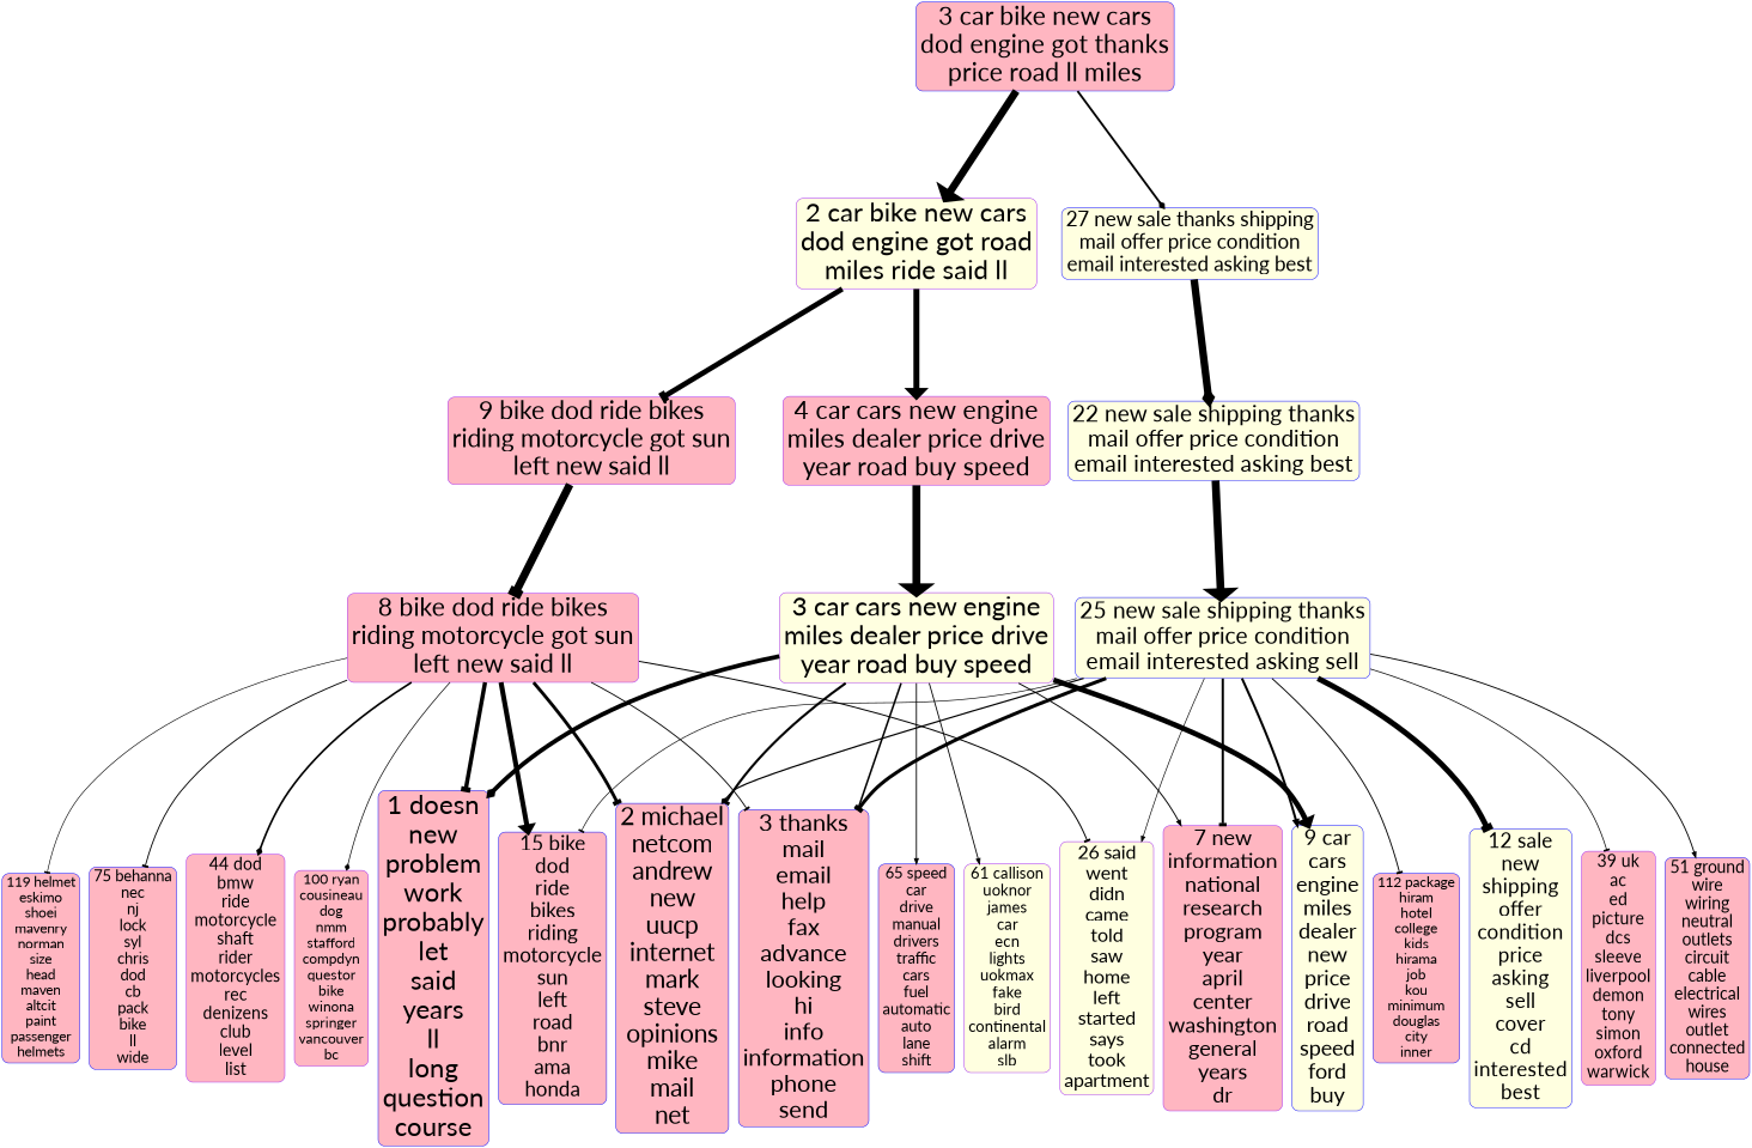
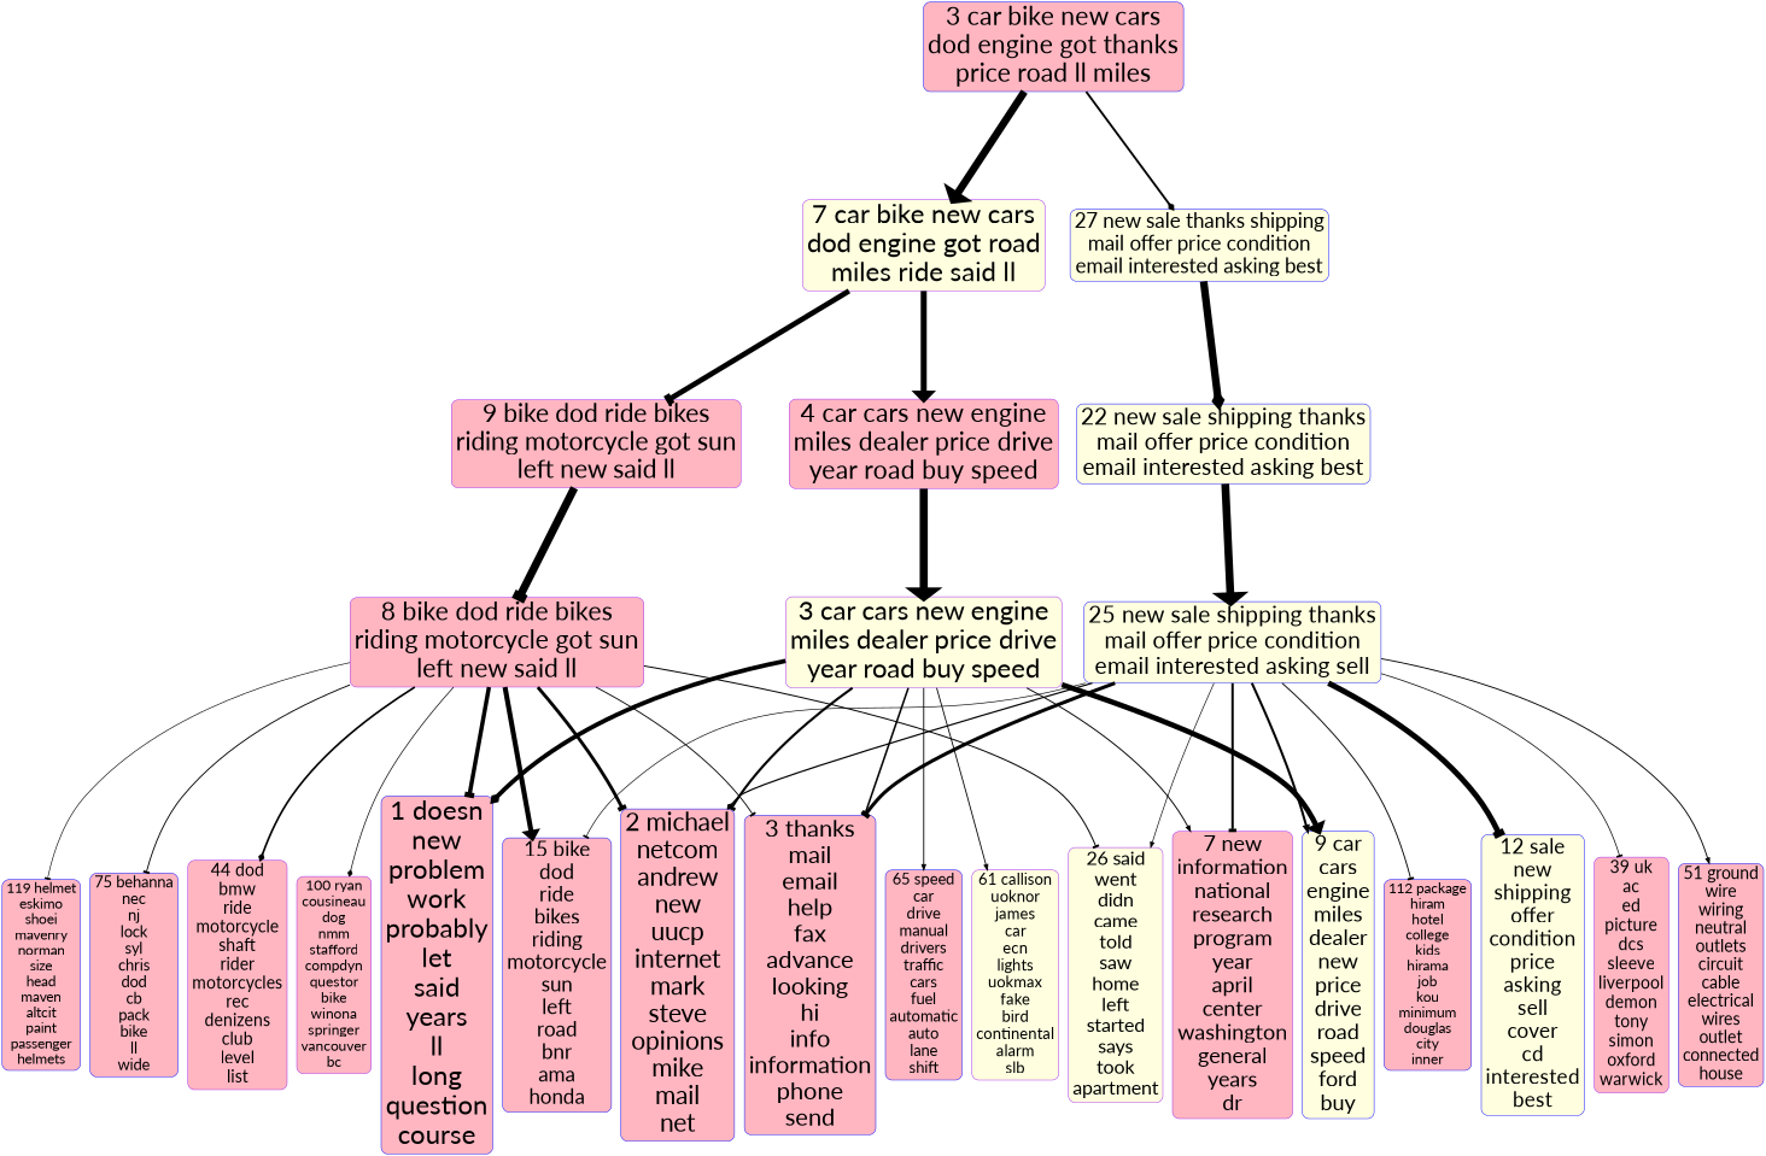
  digraph {
    fontname=Lato
    ranksep=2.8
    node [color=blue fontname=Lato rank=3 shape=box style="rounded,filled" fillcolor=lightpink]
    edge [dir=forward fontname=Lato penwidth=1.3965 arrowhead=tee]
    n1 [fontsize=50 label="1 doesn\nnew\nproblem\nwork\nprobably\nlet\nsaid\nyears\nll\nlong\nquestion\ncourse"]
    n2 [fontsize=46.1741 label="2 michael\nnetcom\nandrew\nnew\nuucp\ninternet\nmark\nsteve\nopinions\nmike\nmail\nnet"]
    n3 [fontsize=44.9965 label="3 thanks\nmail\nemail\nhelp\nfax\nadvance\nlooking\nhi\ninfo\ninformation\nphone\nsend"]
    n4 [color=purple fontsize=40.4508 label="7 new\ninformation\nnational\nresearch\nprogram\nyear\napril\ncenter\nwashington\ngeneral\nyears\ndr"]
    n5 [fontsize=40.0639 label="9 car\ncars\nengine\nmiles\ndealer\nnew\nprice\ndrive\nroad\nspeed\nford\nbuy" fillcolor=lightyellow]
    n6 [color=purple fontsize=29.4344 label="61 callison\nuoknor\njames\ncar\necn\nlights\nuokmax\nfake\nbird\ncontinental\nalarm\nslb" fillcolor=lightyellow]
    n7 [fontsize=28.8508 label="65 speed\ncar\ndrive\nmanual\ndrivers\ntraffic\ncars\nfuel\nautomatic\nauto\nlane\nshift"]
    n8 [fontsize=38.2102 label="15 bike\ndod\nride\nbikes\nriding\nmotorcycle\nsun\nleft\nroad\nbnr\nama\nhonda"]
    n9 [color=purple fontsize=35.2628 label="26 said\nwent\ndidn\ncame\ntold\nsaw\nhome\nleft\nstarted\nsays\ntook\napartment" fillcolor=lightyellow]
    n10 [color=purple fontsize=31.7562 label="44 dod\nbmw\nride\nmotorcycle\nshaft\nrider\nmotorcycles\nrec\ndenizens\nclub\nlevel\nlist"]
    n11 [fontsize=28.2286 label="75 behanna\nnec\nnj\nlock\nsyl\nchris\ndod\ncb\npack\nbike\nll\nwide"]
    n12 [color=purple fontsize=26.8906 label="100 ryan\ncousineau\ndog\nnmm\nstafford\ncompdyn\nquestor\nbike\nwinona\nspringer\nvancouver\nbc"]
    n13 [fontsize=26.1342 label="119 helmet\neskimo\nshoei\nmavenry\nnorman\nsize\nhead\nmaven\naltcit\npaint\npassenger\nhelmets"]
    n14 [fontsize=39.1159 label="12 sale\nnew\nshipping\noffer\ncondition\nprice\nasking\nsell\ncover\ncd\ninterested\nbest" fillcolor=lightyellow]
    n15 [color=purple fontsize=32.2729 label="39 uk\nac\ned\npicture\ndcs\nsleeve\nliverpool\ndemon\ntony\nsimon\noxford\nwarwick"]
    n16 [fontsize=30.9828 label="51 ground\nwire\nwiring\nneutral\noutlets\ncircuit\ncable\nelectrical\nwires\noutlet\nconnected\nhouse"]
    n17 [fontsize=26.2961 label="112 package\nhiram\nhotel\ncollege\nkids\nhirama\njob\nkou\nminimum\ndouglas\ncity\ninner"]
    n18 [color=purple fontsize=49.0955 label="3 car cars new engine\nmiles dealer price drive\nyear road buy speed" rank=2 fillcolor=lightyellow]
    n19 [color=purple fontsize=47.8012 label="8 bike dod ride bikes\nriding motorcycle got sun\nleft new said ll" rank=2]
    n20 [fontsize=43.6507 label="25 new sale shipping thanks\nmail offer price condition\nemail interested asking sell" rank=2 fillcolor=lightyellow]
    n21 [color=purple fontsize=48.3403 label="4 car cars new engine\nmiles dealer price drive\nyear road buy speed"]
    n22 [color=purple fontsize=47.1522 label="9 bike dod ride bikes\nriding motorcycle got sun\nleft new said ll"]
    n23 [fontsize=43.1058 label="22 new sale shipping thanks\nmail offer price condition\nemail interested asking best" fillcolor=lightyellow]
-   n24 [color=purple fontsize=49.5216 label="2 car bike new cars\ndod engine got road\nmiles ride said ll" rank=4 fillcolor=lightyellow]
+   n24 [color=purple fontsize=49.5216 label="7 car bike new cars\ndod engine got road\nmiles ride said ll" rank=4 fillcolor=lightyellow]
    n25 [fontsize=38.1314 label="27 new sale thanks shipping\nmail offer price condition\nemail interested asking best" rank=4 fillcolor=lightyellow]
    n26 [fontsize=48.1546 label="3 car bike new cars\ndod engine got thanks\nprice road ll miles" rank=5]
    subgraph sub_1 {
      rank=same
      n1
      n2
      n3
      n4
      n5
      n6
      n7
      n8
      n9
      n10
      n11
      n12
      n13
      n14
      n15
      n16
      n17
    }
    subgraph sub_2 {
      rank=same
      n18
      n19
      n20
    }
    subgraph sub_3 {
      rank=same
      n21
      n22
      n23
    }
    subgraph sub_4 {
      rank=same
      n24
      n25
    }
    subgraph sub_5 {
      rank=same
      n26
    }
    n18 -> n1 [penwidth=8.3258 arrowhead=diamond]
    n18 -> n2 [penwidth=4.5911]
    n18 -> n3 [penwidth=3.3888]
    n18 -> n4 [penwidth=2.0837 arrowhead=normal]
    n18 -> n5 [penwidth=9.9887 arrowhead=normal]
    n18 -> n6 [penwidth=1.8797 arrowhead=normal]
    n18 -> n7 [penwidth=1.9152 arrowhead=normal]
    n19 -> n1 [penwidth=7.7633]
    n19 -> n2 [penwidth=6.1802]
    n19 -> n3 [penwidth=1.9109]
    n19 -> n8 [penwidth=9.2449 arrowhead=normal]
    n19 -> n9 [penwidth=2.1836]
    n19 -> n10 [penwidth=3.6203 arrowhead=diamond]
    n19 -> n11 [penwidth=1.959]
    n19 -> n12 [penwidth=1.5081 arrowhead=diamond]
    n19 -> n13 [penwidth=1.3241]
    n20 -> n2 [penwidth=2.6175 arrowhead=diamond]
    n20 -> n3 [penwidth=6.6269]
    n20 -> n4 [penwidth=4.3591]
    n20 -> n5 [penwidth=4.4403 arrowhead=normal]
    n20 -> n8
    n20 -> n9 [arrowhead=normal]
    n20 -> n14 [penwidth=10.5016]
    n20 -> n15 [penwidth=1.5687]
    n20 -> n16 [penwidth=1.9724 arrowhead=normal]
    n20 -> n17 [penwidth=1.9981]
    n21 -> n18 [penwidth=14.9536 arrowhead=normal]
    n22 -> n19 [penwidth=14.8659]
    n23 -> n20 [penwidth=14.7368 arrowhead=normal]
    n24 -> n21 [penwidth=11.1773 arrowhead=normal]
    n24 -> n22 [penwidth=9.9568]
    n25 -> n23 [penwidth=14.12 arrowhead=diamond]
    n26 -> n24 [penwidth=14.0886 arrowhead=normal]
    n26 -> n25 [penwidth=4.0281 arrowhead=diamond]
  }
